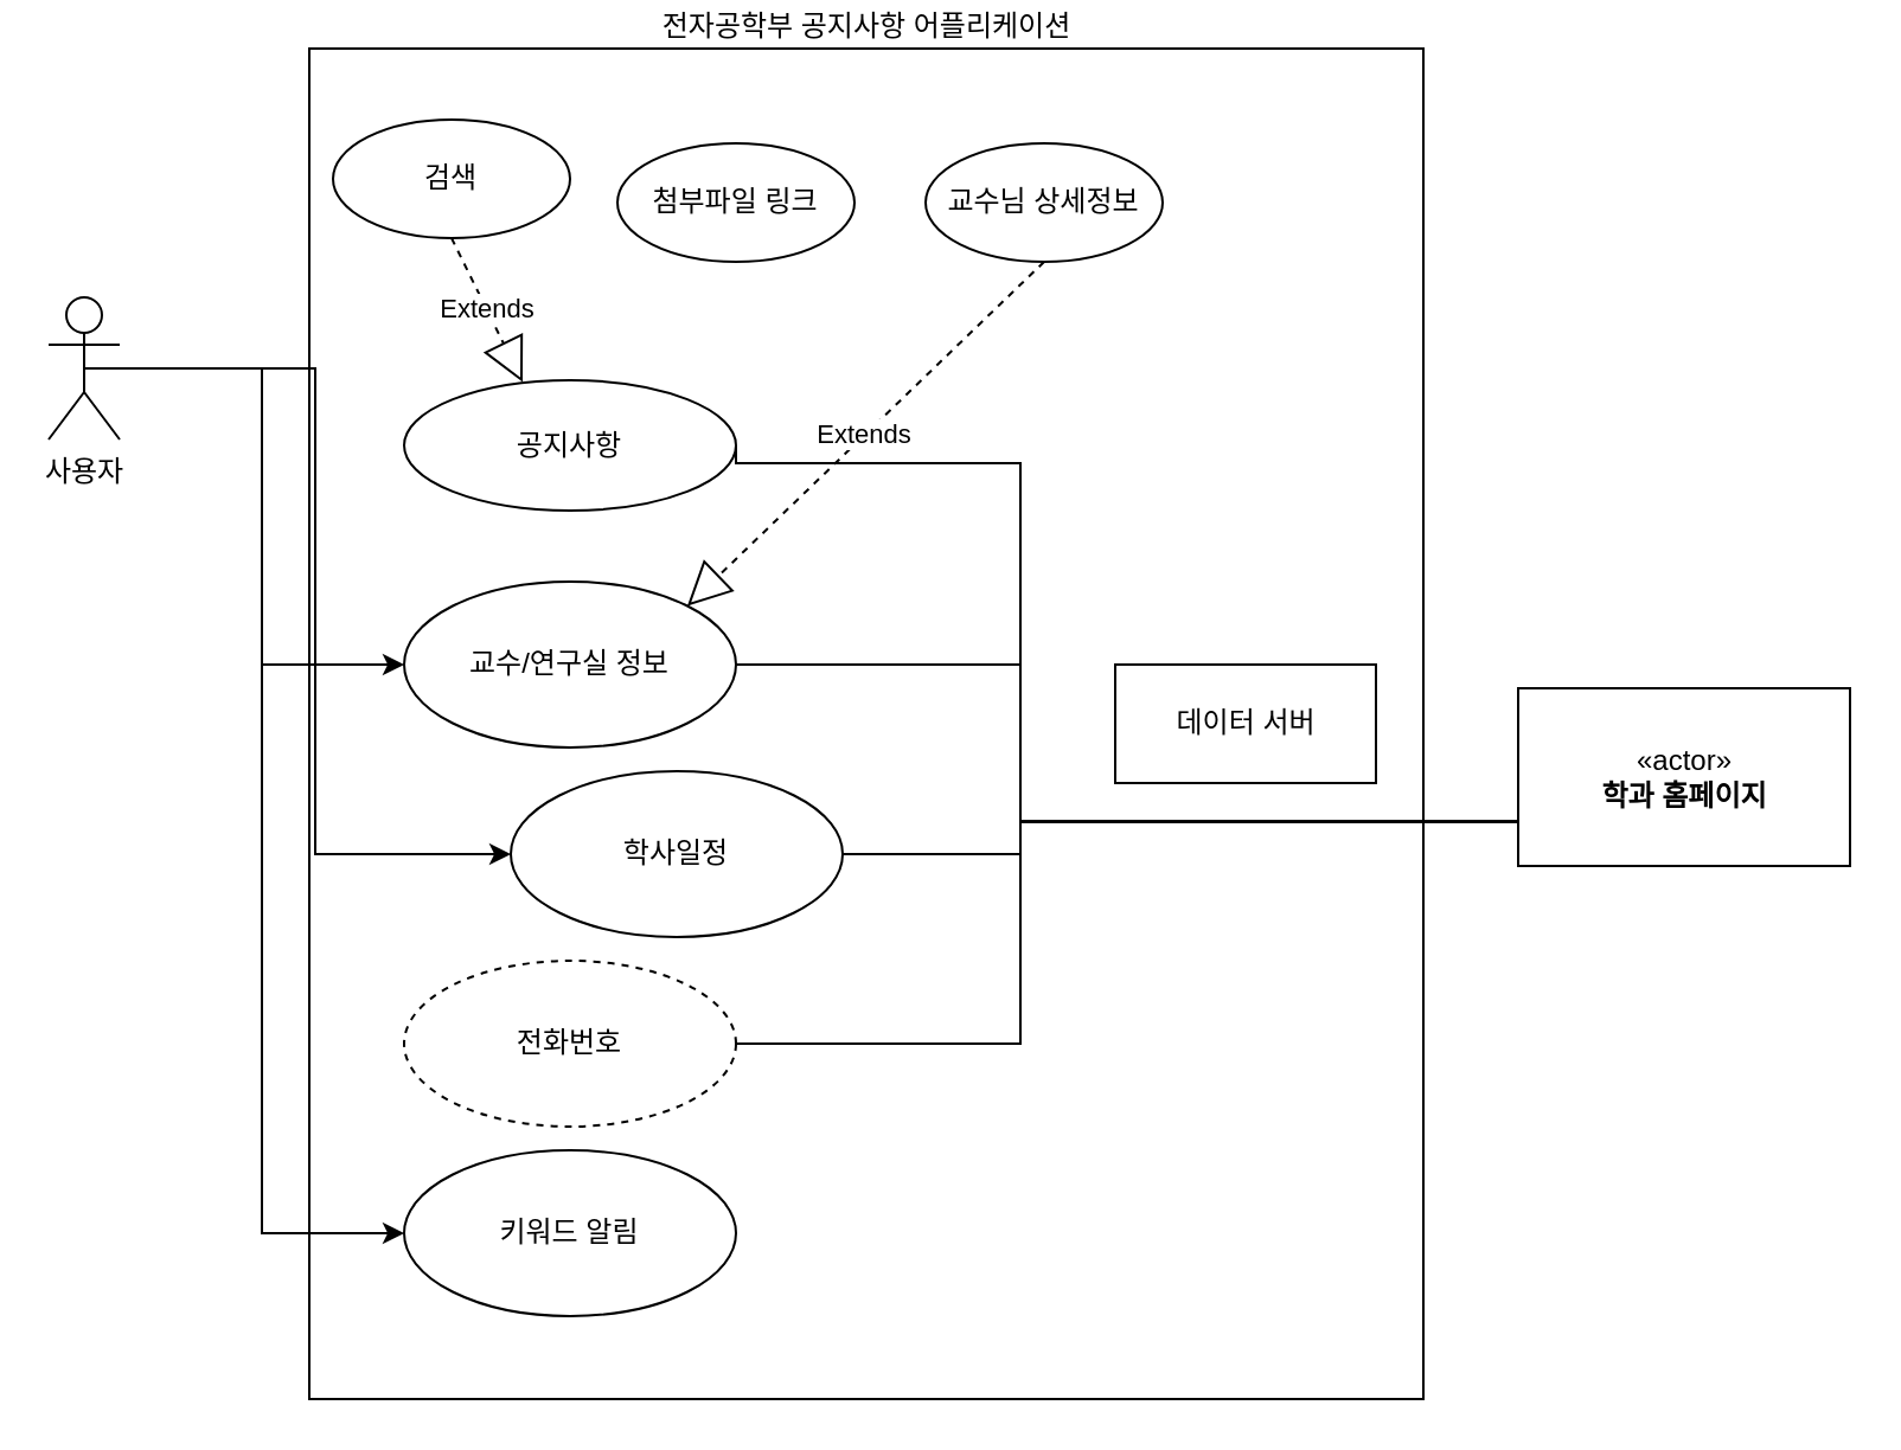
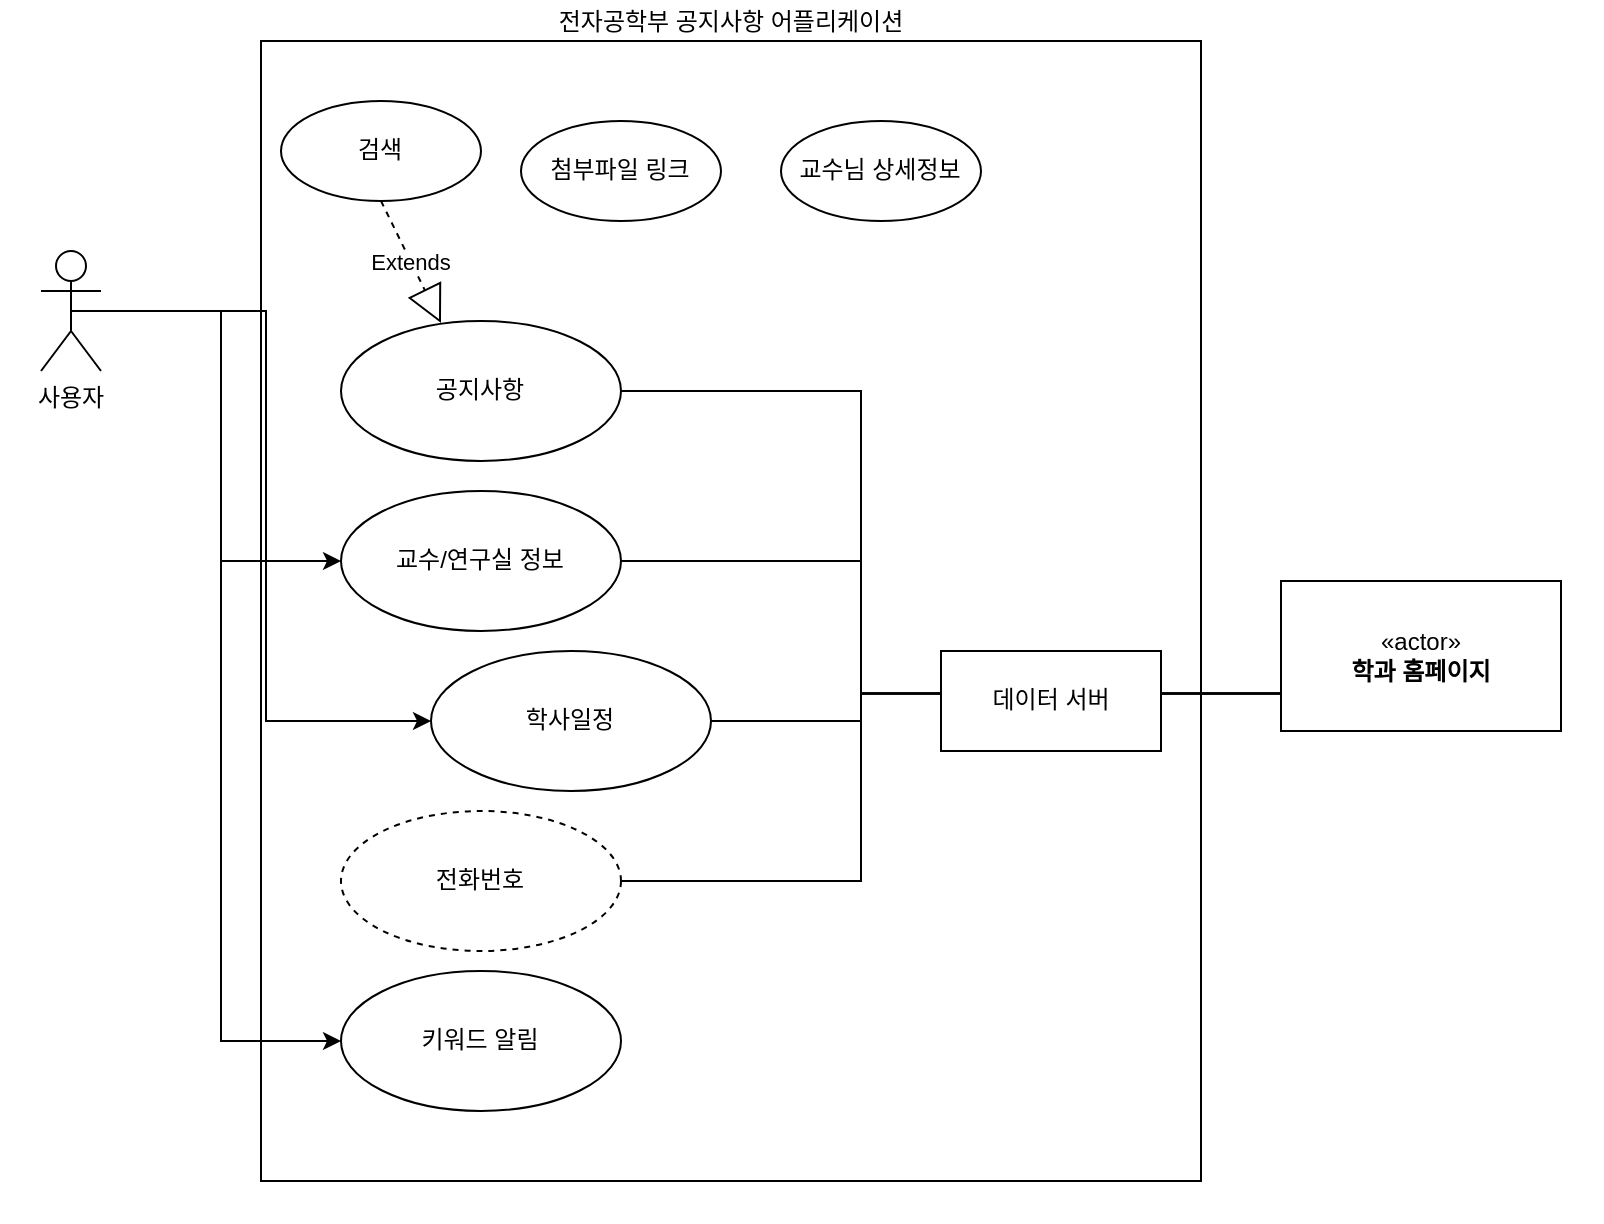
  <mxCell id="0" />
  <mxCell id="1" parent="0" />
  <mxCell id="2" value="전자공학부 공지사항 어플리케이션" style="verticalLabelPosition=top;verticalAlign=bottom;html=1;shape=mxgraph.basic.rect;fillColor2=none;strokeWidth=1;size=20;indent=5;shadow=0;noLabel=0;labelPosition=center;align=center;" vertex="1" parent="1"><mxGeometry x="130" y="20" width="470" height="570" as="geometry" /></mxCell>
  <mxCell id="3" style="edgeStyle=orthogonalEdgeStyle;rounded=0;orthogonalLoop=1;jettySize=auto;html=1;exitX=0.5;exitY=0.5;exitDx=0;exitDy=0;exitPerimeter=0;entryX=0;entryY=0.5;entryDx=0;entryDy=0;" edge="1" parent="1" source="6" target="10"><mxGeometry relative="1" as="geometry" /></mxCell>
  <mxCell id="4" style="edgeStyle=orthogonalEdgeStyle;rounded=0;orthogonalLoop=1;jettySize=auto;html=1;exitX=0.5;exitY=0.5;exitDx=0;exitDy=0;exitPerimeter=0;entryX=0;entryY=0.5;entryDx=0;entryDy=0;" edge="1" parent="1" source="6" target="14"><mxGeometry relative="1" as="geometry" /></mxCell>
  <mxCell id="5" style="edgeStyle=orthogonalEdgeStyle;rounded=0;orthogonalLoop=1;jettySize=auto;html=1;exitX=0.5;exitY=0.5;exitDx=0;exitDy=0;exitPerimeter=0;entryX=1;entryY=0.5;entryDx=0;entryDy=0;" edge="1" parent="1" source="6" target="15"><mxGeometry relative="1" as="geometry" /></mxCell>
  <mxCell id="6" value="사용자" style="shape=umlActor;verticalLabelPosition=bottom;verticalAlign=top;html=1;" vertex="1" parent="1"><mxGeometry x="20" y="125" width="30" height="60" as="geometry" /></mxCell>
  <mxCell id="7" style="edgeStyle=orthogonalEdgeStyle;rounded=0;orthogonalLoop=1;jettySize=auto;html=1;exitX=1;exitY=0.5;exitDx=0;exitDy=0;entryX=0;entryY=0.75;entryDx=0;entryDy=0;endArrow=none;endFill=0;" edge="1" parent="1" source="8" target="16"><mxGeometry relative="1" as="geometry"><Array as="points"><mxPoint x="430" y="195" /><mxPoint x="430" y="346" /></Array></mxGeometry></mxCell>
- <mxCell id="8" value="공지사항" style="ellipse;whiteSpace=wrap;html=1;" vertex="1" parent="1"><mxGeometry x="170" y="160" width="140" height="55" as="geometry" /></mxCell>
+ <mxCell id="8" value="공지사항" style="ellipse;whiteSpace=wrap;html=1;" vertex="1" parent="1"><mxGeometry x="170" y="160" width="140" height="70" as="geometry" /></mxCell>
  <mxCell id="9" style="edgeStyle=orthogonalEdgeStyle;rounded=0;orthogonalLoop=1;jettySize=auto;html=1;exitX=1;exitY=0.5;exitDx=0;exitDy=0;entryX=0;entryY=0.75;entryDx=0;entryDy=0;endArrow=none;endFill=0;" edge="1" parent="1" source="10" target="16"><mxGeometry relative="1" as="geometry"><Array as="points"><mxPoint x="430" y="280" /><mxPoint x="430" y="346" /></Array></mxGeometry></mxCell>
  <mxCell id="10" value="교수/연구실 정보" style="ellipse;whiteSpace=wrap;html=1;" vertex="1" parent="1"><mxGeometry x="170" y="245" width="140" height="70" as="geometry" /></mxCell>
  <mxCell id="11" style="edgeStyle=orthogonalEdgeStyle;rounded=0;orthogonalLoop=1;jettySize=auto;html=1;exitX=1;exitY=0.5;exitDx=0;exitDy=0;entryX=0;entryY=0.75;entryDx=0;entryDy=0;endArrow=none;endFill=0;" edge="1" parent="1" source="12" target="16"><mxGeometry relative="1" as="geometry"><Array as="points"><mxPoint x="430" y="440" /><mxPoint x="430" y="346" /></Array></mxGeometry></mxCell>
  <mxCell id="12" value="전화번호" style="ellipse;whiteSpace=wrap;html=1;dashed=1;" vertex="1" parent="1"><mxGeometry x="170" y="405" width="140" height="70" as="geometry" /></mxCell>
  <mxCell id="13" style="edgeStyle=orthogonalEdgeStyle;rounded=0;orthogonalLoop=1;jettySize=auto;html=1;exitX=1;exitY=0.5;exitDx=0;exitDy=0;entryX=0;entryY=0.75;entryDx=0;entryDy=0;endArrow=none;endFill=0;" edge="1" parent="1" source="14" target="16"><mxGeometry relative="1" as="geometry"><Array as="points"><mxPoint x="430" y="360" /><mxPoint x="430" y="346" /></Array></mxGeometry></mxCell>
  <mxCell id="14" value="학사일정" style="ellipse;whiteSpace=wrap;html=1;" vertex="1" parent="1"><mxGeometry x="215" y="325" width="140" height="70" as="geometry" /></mxCell>
  <mxCell id="15" value="키워드 알림" style="ellipse;whiteSpace=wrap;html=1;shadow=0;direction=west;" vertex="1" parent="1"><mxGeometry x="170" y="485" width="140" height="70" as="geometry" /></mxCell>
  <mxCell id="16" value="«actor»&lt;br&gt;&lt;b&gt;학과 홈페이지&lt;/b&gt;" style="html=1;shadow=0;" vertex="1" parent="1"><mxGeometry x="640" y="290" width="140" height="75" as="geometry" /></mxCell>
  <mxCell id="17" value="검색" style="ellipse;whiteSpace=wrap;html=1;shadow=0;" vertex="1" parent="1"><mxGeometry x="140" y="50" width="100" height="50" as="geometry" /></mxCell>
  <mxCell id="18" value="첨부파일 링크" style="ellipse;whiteSpace=wrap;html=1;shadow=0;" vertex="1" parent="1"><mxGeometry x="260" y="60" width="100" height="50" as="geometry" /></mxCell>
  <mxCell id="19" value="교수님 상세정보" style="ellipse;whiteSpace=wrap;html=1;shadow=0;" vertex="1" parent="1"><mxGeometry x="390" y="60" width="100" height="50" as="geometry" /></mxCell>
  <mxCell id="20" value="Extends" style="endArrow=block;endSize=16;endFill=0;html=1;rounded=0;dashed=1;exitX=0.5;exitY=1;exitDx=0;exitDy=0;entryX=0.357;entryY=0.014;entryDx=0;entryDy=0;entryPerimeter=0;" edge="1" parent="1" source="17" target="8"><mxGeometry width="160" relative="1" as="geometry"><mxPoint x="300" y="390" as="sourcePoint" /><mxPoint x="460" y="390" as="targetPoint" /></mxGeometry></mxCell>
- <mxCell id="21" value="Extends" style="endArrow=block;endSize=16;endFill=0;html=1;rounded=0;dashed=1;exitX=0.5;exitY=1;exitDx=0;exitDy=0;entryX=1;entryY=0;entryDx=0;entryDy=0;" edge="1" parent="1" source="19" target="10"><mxGeometry width="160" relative="1" as="geometry"><mxPoint x="300" y="390" as="sourcePoint" /><mxPoint x="460" y="390" as="targetPoint" /></mxGeometry></mxCell>
- <mxCell id="22" value="데이터 서버" style="html=1;shadow=0;" vertex="1" parent="1"><mxGeometry x="470" y="280" width="110" height="50" as="geometry" /></mxCell>
+ <mxCell id="22" value="데이터 서버" style="html=1;shadow=0;" vertex="1" parent="1"><mxGeometry x="470" y="325" width="110" height="50" as="geometry" /></mxCell>
